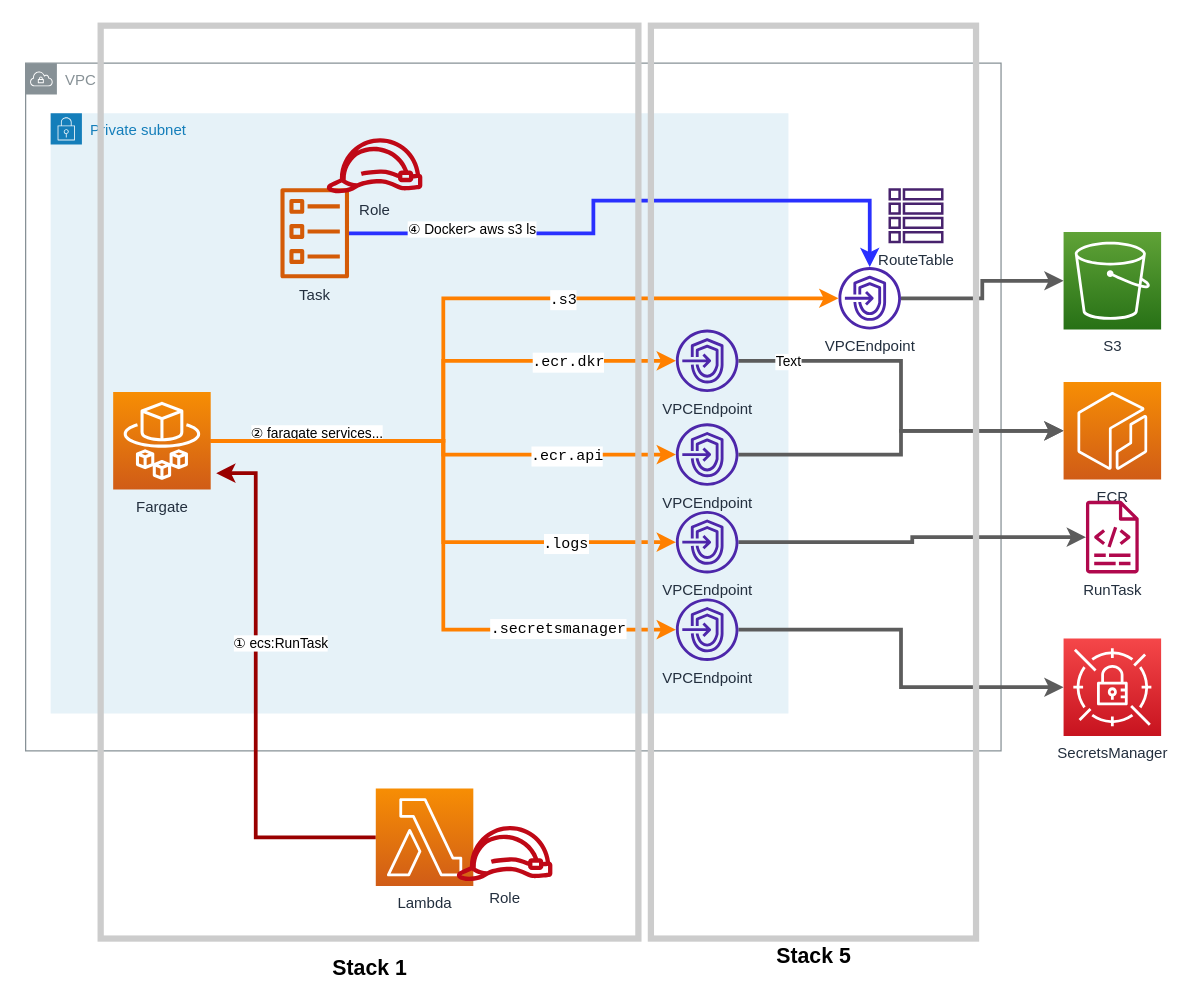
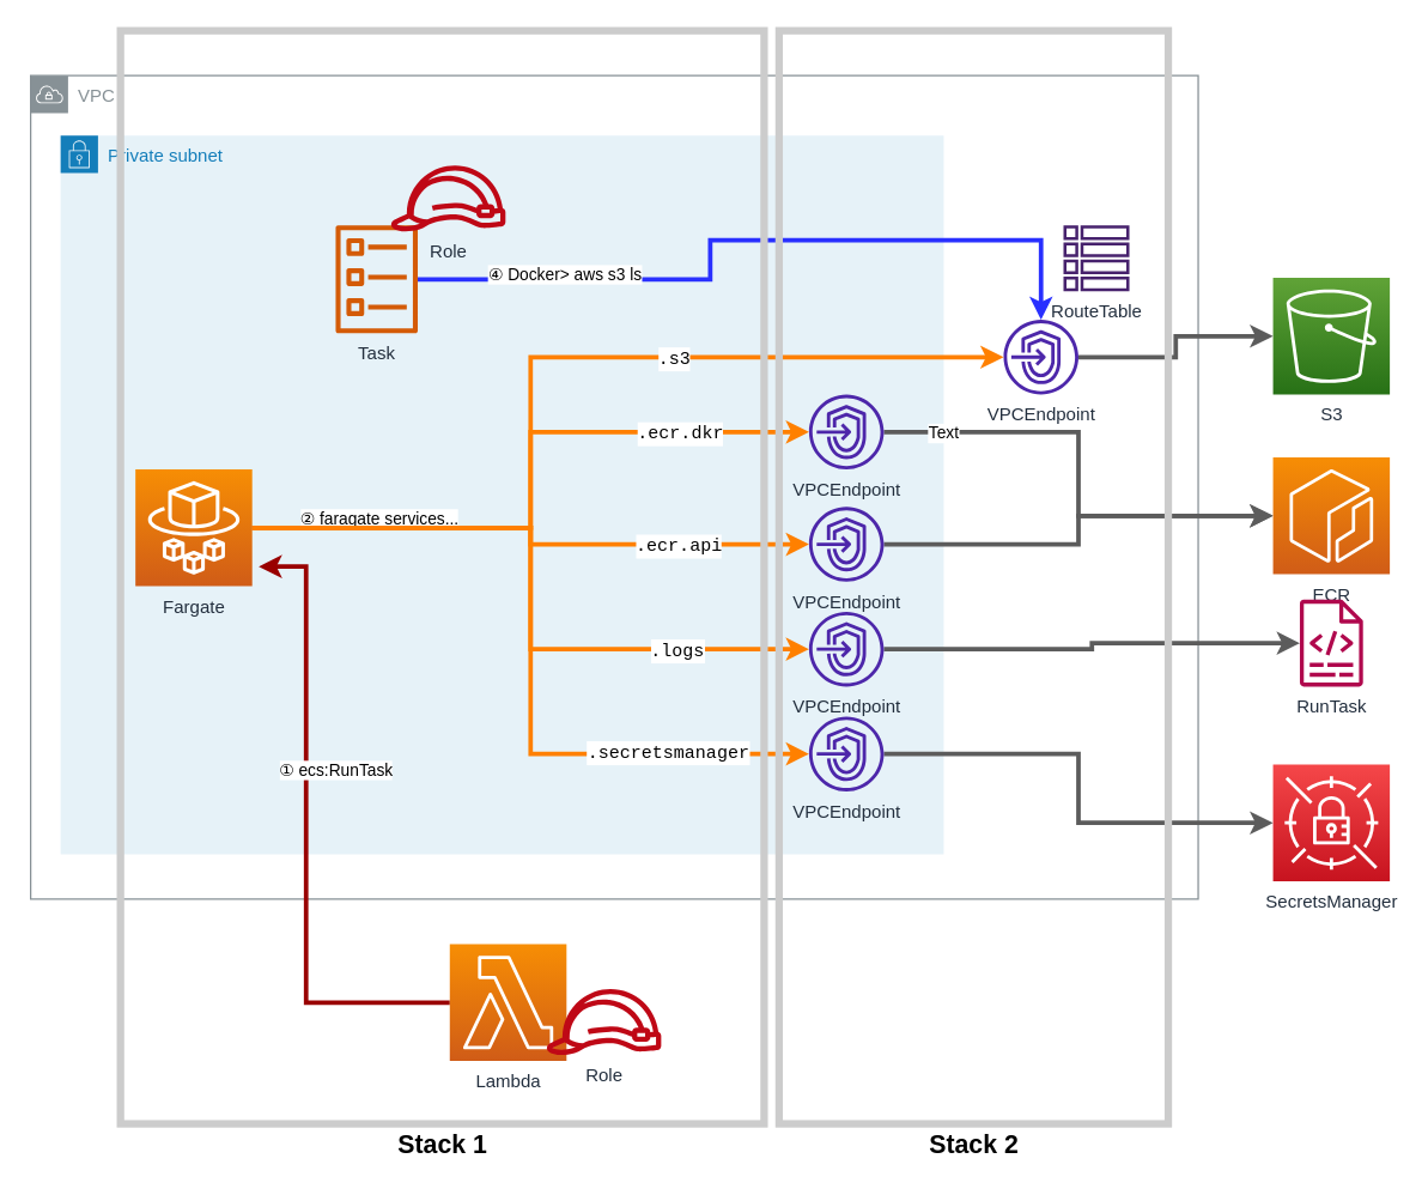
  <mxCell id="0" />
  <mxCell id="1" parent="0" />
  <mxCell id="2" value="VPC" style="sketch=0;outlineConnect=0;gradientColor=none;html=1;whiteSpace=wrap;fontSize=12;fontStyle=0;shape=mxgraph.aws4.group;grIcon=mxgraph.aws4.group_vpc;strokeColor=#879196;fillColor=none;verticalAlign=top;align=left;spacingLeft=30;fontColor=#879196;dashed=0;" vertex="1" parent="1"><mxGeometry x="20" y="50" width="780" height="550" as="geometry" /></mxCell>
  <mxCell id="3" style="edgeStyle=orthogonalEdgeStyle;rounded=0;orthogonalLoop=1;jettySize=auto;html=1;strokeWidth=3;strokeColor=#5C5C5C;" edge="1" parent="1" source="4" target="35"><mxGeometry relative="1" as="geometry" /></mxCell>
  <mxCell id="4" value="VPCEndpoint" style="sketch=0;outlineConnect=0;fontColor=#232F3E;gradientColor=none;fillColor=#4D27AA;strokeColor=none;dashed=0;verticalLabelPosition=bottom;verticalAlign=top;align=center;html=1;fontSize=12;fontStyle=0;aspect=fixed;pointerEvents=1;shape=mxgraph.aws4.endpoints;" vertex="1" parent="1"><mxGeometry x="670" y="213" width="50" height="50" as="geometry" /></mxCell>
  <mxCell id="5" value="Private subnet" style="points=[[0,0],[0.25,0],[0.5,0],[0.75,0],[1,0],[1,0.25],[1,0.5],[1,0.75],[1,1],[0.75,1],[0.5,1],[0.25,1],[0,1],[0,0.75],[0,0.5],[0,0.25]];outlineConnect=0;gradientColor=none;html=1;whiteSpace=wrap;fontSize=12;fontStyle=0;container=1;pointerEvents=0;collapsible=0;recursiveResize=0;shape=mxgraph.aws4.group;grIcon=mxgraph.aws4.group_security_group;grStroke=0;strokeColor=#147EBA;fillColor=#E6F2F8;verticalAlign=top;align=left;spacingLeft=30;fontColor=#147EBA;dashed=0;" vertex="1" parent="1"><mxGeometry x="40" y="90" width="590" height="480" as="geometry" /></mxCell>
  <mxCell id="6" value="Task" style="sketch=0;outlineConnect=0;fontColor=#232F3E;gradientColor=none;fillColor=#D45B07;strokeColor=none;dashed=0;verticalLabelPosition=bottom;verticalAlign=top;align=center;html=1;fontSize=12;fontStyle=0;aspect=fixed;pointerEvents=1;shape=mxgraph.aws4.ecs_task;" vertex="1" parent="5"><mxGeometry x="183.44" y="60" width="55.5" height="72" as="geometry" /></mxCell>
  <mxCell id="7" value="Role" style="sketch=0;outlineConnect=0;fontColor=#232F3E;gradientColor=none;fillColor=#BF0816;strokeColor=none;dashed=0;verticalLabelPosition=bottom;verticalAlign=top;align=center;html=1;fontSize=12;fontStyle=0;aspect=fixed;pointerEvents=1;shape=mxgraph.aws4.role;" vertex="1" parent="5"><mxGeometry x="220" y="20" width="78" height="44" as="geometry" /></mxCell>
  <mxCell id="8" style="edgeStyle=orthogonalEdgeStyle;rounded=0;orthogonalLoop=1;jettySize=auto;html=1;strokeWidth=3;strokeColor=#FF8000;" edge="1" parent="1" source="19" target="22"><mxGeometry relative="1" as="geometry" /></mxCell>
  <mxCell id="9" value="&lt;div style=&quot;font-family: Consolas, &amp;quot;Courier New&amp;quot;, monospace; font-size: 12px; line-height: 16px;&quot;&gt;.ecr.dkr&lt;/div&gt;" style="edgeLabel;html=1;align=center;verticalAlign=middle;resizable=0;points=[];" vertex="1" connectable="0" parent="8"><mxGeometry x="0.601" relative="1" as="geometry"><mxPoint as="offset" /></mxGeometry></mxCell>
  <mxCell id="10" style="edgeStyle=orthogonalEdgeStyle;rounded=0;orthogonalLoop=1;jettySize=auto;html=1;strokeWidth=3;strokeColor=#FF8000;" edge="1" parent="1" source="19" target="24"><mxGeometry relative="1" as="geometry" /></mxCell>
  <mxCell id="11" value="&lt;div style=&quot;font-family: Consolas, &amp;quot;Courier New&amp;quot;, monospace; font-size: 12px; line-height: 16px;&quot;&gt;.ecr.api&lt;/div&gt;" style="edgeLabel;html=1;align=center;verticalAlign=middle;resizable=0;points=[];" vertex="1" connectable="0" parent="10"><mxGeometry x="0.542" y="4" relative="1" as="geometry"><mxPoint y="4" as="offset" /></mxGeometry></mxCell>
  <mxCell id="12" style="edgeStyle=orthogonalEdgeStyle;rounded=0;orthogonalLoop=1;jettySize=auto;html=1;strokeWidth=3;strokeColor=#FF8000;" edge="1" parent="1" source="19" target="26"><mxGeometry relative="1" as="geometry"><Array as="points"><mxPoint x="354" y="352" /><mxPoint x="354" y="433" /></Array></mxGeometry></mxCell>
  <mxCell id="13" value="&lt;div style=&quot;font-family: Consolas, &amp;quot;Courier New&amp;quot;, monospace; font-size: 12px; line-height: 16px;&quot;&gt;.logs&lt;/div&gt;" style="edgeLabel;html=1;align=center;verticalAlign=middle;resizable=0;points=[];" vertex="1" connectable="0" parent="12"><mxGeometry x="0.605" y="1" relative="1" as="geometry"><mxPoint y="1" as="offset" /></mxGeometry></mxCell>
  <mxCell id="14" style="edgeStyle=orthogonalEdgeStyle;rounded=0;orthogonalLoop=1;jettySize=auto;html=1;strokeWidth=3;strokeColor=#FF8000;" edge="1" parent="1" source="19" target="28"><mxGeometry relative="1" as="geometry"><Array as="points"><mxPoint x="354" y="352" /><mxPoint x="354" y="503" /></Array></mxGeometry></mxCell>
  <mxCell id="15" value="② faragate services..." style="edgeLabel;html=1;align=center;verticalAlign=middle;resizable=0;points=[];labelBackgroundColor=default;" vertex="1" connectable="0" parent="14"><mxGeometry x="-0.726" y="-1" relative="1" as="geometry"><mxPoint x="12" y="-8" as="offset" /></mxGeometry></mxCell>
  <mxCell id="16" value="&lt;div style=&quot;font-family: Consolas, &amp;quot;Courier New&amp;quot;, monospace; font-size: 12px; line-height: 16px;&quot;&gt;.secretsmanager&lt;/div&gt;" style="edgeLabel;html=1;align=center;verticalAlign=middle;resizable=0;points=[];" vertex="1" connectable="0" parent="14"><mxGeometry x="0.636" y="2" relative="1" as="geometry"><mxPoint as="offset" /></mxGeometry></mxCell>
  <mxCell id="17" style="edgeStyle=orthogonalEdgeStyle;rounded=0;orthogonalLoop=1;jettySize=auto;html=1;strokeWidth=3;strokeColor=#FF8000;" edge="1" parent="1" source="19" target="4"><mxGeometry relative="1" as="geometry"><Array as="points"><mxPoint x="354" y="352" /><mxPoint x="354" y="238" /></Array></mxGeometry></mxCell>
  <mxCell id="18" value="&lt;div style=&quot;font-family: Consolas, &amp;quot;Courier New&amp;quot;, monospace; font-size: 12px; line-height: 16px;&quot;&gt;.s3&lt;/div&gt;" style="edgeLabel;html=1;align=center;verticalAlign=middle;resizable=0;points=[];" vertex="1" connectable="0" parent="17"><mxGeometry x="0.282" y="1" relative="1" as="geometry"><mxPoint y="1" as="offset" /></mxGeometry></mxCell>
  <mxCell id="19" value="Fargate" style="sketch=0;points=[[0,0,0],[0.25,0,0],[0.5,0,0],[0.75,0,0],[1,0,0],[0,1,0],[0.25,1,0],[0.5,1,0],[0.75,1,0],[1,1,0],[0,0.25,0],[0,0.5,0],[0,0.75,0],[1,0.25,0],[1,0.5,0],[1,0.75,0]];outlineConnect=0;fontColor=#232F3E;gradientColor=#F78E04;gradientDirection=north;fillColor=#D05C17;strokeColor=#ffffff;dashed=0;verticalLabelPosition=bottom;verticalAlign=top;align=center;html=1;fontSize=12;fontStyle=0;aspect=fixed;shape=mxgraph.aws4.resourceIcon;resIcon=mxgraph.aws4.fargate;" vertex="1" parent="1"><mxGeometry x="90" y="313" width="78" height="78" as="geometry" /></mxCell>
  <mxCell id="20" style="edgeStyle=orthogonalEdgeStyle;rounded=0;orthogonalLoop=1;jettySize=auto;html=1;strokeWidth=3;strokeColor=#5C5C5C;" edge="1" parent="1" source="22" target="33"><mxGeometry relative="1" as="geometry" /></mxCell>
  <mxCell id="21" value="Text" style="edgeLabel;html=1;align=center;verticalAlign=middle;resizable=0;points=[];" vertex="1" connectable="0" parent="20"><mxGeometry x="-0.753" relative="1" as="geometry"><mxPoint as="offset" /></mxGeometry></mxCell>
  <mxCell id="22" value="VPCEndpoint" style="sketch=0;outlineConnect=0;fontColor=#232F3E;gradientColor=none;fillColor=#4D27AA;strokeColor=none;dashed=0;verticalLabelPosition=bottom;verticalAlign=top;align=center;html=1;fontSize=12;fontStyle=0;aspect=fixed;pointerEvents=1;shape=mxgraph.aws4.endpoints;" vertex="1" parent="1"><mxGeometry x="540" y="263" width="50" height="50" as="geometry" /></mxCell>
  <mxCell id="23" style="edgeStyle=orthogonalEdgeStyle;rounded=0;orthogonalLoop=1;jettySize=auto;html=1;entryX=0;entryY=0.5;entryDx=0;entryDy=0;entryPerimeter=0;strokeWidth=3;strokeColor=#5C5C5C;" edge="1" parent="1" source="24" target="33"><mxGeometry relative="1" as="geometry" /></mxCell>
  <mxCell id="24" value="VPCEndpoint" style="sketch=0;outlineConnect=0;fontColor=#232F3E;gradientColor=none;fillColor=#4D27AA;strokeColor=none;dashed=0;verticalLabelPosition=bottom;verticalAlign=top;align=center;html=1;fontSize=12;fontStyle=0;aspect=fixed;pointerEvents=1;shape=mxgraph.aws4.endpoints;" vertex="1" parent="1"><mxGeometry x="540" y="338" width="50" height="50" as="geometry" /></mxCell>
  <mxCell id="25" style="edgeStyle=orthogonalEdgeStyle;rounded=0;orthogonalLoop=1;jettySize=auto;html=1;strokeWidth=3;strokeColor=#5C5C5C;" edge="1" parent="1" source="26" target="34"><mxGeometry relative="1" as="geometry" /></mxCell>
  <mxCell id="26" value="VPCEndpoint" style="sketch=0;outlineConnect=0;fontColor=#232F3E;gradientColor=none;fillColor=#4D27AA;strokeColor=none;dashed=0;verticalLabelPosition=bottom;verticalAlign=top;align=center;html=1;fontSize=12;fontStyle=0;aspect=fixed;pointerEvents=1;shape=mxgraph.aws4.endpoints;" vertex="1" parent="1"><mxGeometry x="540" y="408" width="50" height="50" as="geometry" /></mxCell>
  <mxCell id="27" style="edgeStyle=orthogonalEdgeStyle;rounded=0;orthogonalLoop=1;jettySize=auto;html=1;strokeWidth=3;strokeColor=#5C5C5C;" edge="1" parent="1" source="28" target="36"><mxGeometry relative="1" as="geometry" /></mxCell>
  <mxCell id="28" value="VPCEndpoint" style="sketch=0;outlineConnect=0;fontColor=#232F3E;gradientColor=none;fillColor=#4D27AA;strokeColor=none;dashed=0;verticalLabelPosition=bottom;verticalAlign=top;align=center;html=1;fontSize=12;fontStyle=0;aspect=fixed;pointerEvents=1;shape=mxgraph.aws4.endpoints;" vertex="1" parent="1"><mxGeometry x="540" y="478" width="50" height="50" as="geometry" /></mxCell>
  <mxCell id="29" style="edgeStyle=orthogonalEdgeStyle;rounded=0;orthogonalLoop=1;jettySize=auto;html=1;entryX=1;entryY=0.75;entryDx=0;entryDy=0;entryPerimeter=0;fillColor=#f8cecc;strokeColor=#990000;strokeWidth=3;exitX=0;exitY=0.5;exitDx=0;exitDy=0;exitPerimeter=0;" edge="1" parent="1" source="31"><mxGeometry relative="1" as="geometry"><mxPoint x="324.38" y="705.359" as="sourcePoint" /><mxPoint x="172.38" y="377.83" as="targetPoint" /><Array as="points"><mxPoint x="204" y="669" /><mxPoint x="204" y="378" /></Array></mxGeometry></mxCell>
  <mxCell id="30" value="① ecs:RunTask" style="edgeLabel;html=1;align=center;verticalAlign=middle;resizable=0;points=[];labelBackgroundColor=default;" vertex="1" connectable="0" parent="29"><mxGeometry x="-0.06" relative="1" as="geometry"><mxPoint x="19" y="-55" as="offset" /></mxGeometry></mxCell>
  <mxCell id="31" value="Lambda" style="sketch=0;points=[[0,0,0],[0.25,0,0],[0.5,0,0],[0.75,0,0],[1,0,0],[0,1,0],[0.25,1,0],[0.5,1,0],[0.75,1,0],[1,1,0],[0,0.25,0],[0,0.5,0],[0,0.75,0],[1,0.25,0],[1,0.5,0],[1,0.75,0]];outlineConnect=0;fontColor=#232F3E;gradientColor=#F78E04;gradientDirection=north;fillColor=#D05C17;strokeColor=#ffffff;dashed=0;verticalLabelPosition=bottom;verticalAlign=top;align=center;html=1;fontSize=12;fontStyle=0;aspect=fixed;shape=mxgraph.aws4.resourceIcon;resIcon=mxgraph.aws4.lambda;" vertex="1" parent="1"><mxGeometry x="300" y="630" width="78" height="78" as="geometry" /></mxCell>
  <mxCell id="32" value="Role" style="sketch=0;outlineConnect=0;fontColor=#232F3E;gradientColor=none;fillColor=#BF0816;strokeColor=none;dashed=0;verticalLabelPosition=bottom;verticalAlign=top;align=center;html=1;fontSize=12;fontStyle=0;aspect=fixed;pointerEvents=1;shape=mxgraph.aws4.role;" vertex="1" parent="1"><mxGeometry x="364" y="660" width="78" height="44" as="geometry" /></mxCell>
  <mxCell id="33" value="ECR" style="sketch=0;points=[[0,0,0],[0.25,0,0],[0.5,0,0],[0.75,0,0],[1,0,0],[0,1,0],[0.25,1,0],[0.5,1,0],[0.75,1,0],[1,1,0],[0,0.25,0],[0,0.5,0],[0,0.75,0],[1,0.25,0],[1,0.5,0],[1,0.75,0]];outlineConnect=0;fontColor=#232F3E;gradientColor=#F78E04;gradientDirection=north;fillColor=#D05C17;strokeColor=#ffffff;dashed=0;verticalLabelPosition=bottom;verticalAlign=top;align=center;html=1;fontSize=12;fontStyle=0;aspect=fixed;shape=mxgraph.aws4.resourceIcon;resIcon=mxgraph.aws4.ecr;" vertex="1" parent="1"><mxGeometry x="850" y="305" width="78" height="78" as="geometry" /></mxCell>
  <mxCell id="34" value="RunTask" style="sketch=0;outlineConnect=0;fontColor=#232F3E;gradientColor=none;fillColor=#B0084D;strokeColor=none;dashed=0;verticalLabelPosition=bottom;verticalAlign=top;align=center;html=1;fontSize=12;fontStyle=0;aspect=fixed;pointerEvents=1;shape=mxgraph.aws4.logs;" vertex="1" parent="1"><mxGeometry x="850" y="400" width="78" height="58" as="geometry" /></mxCell>
  <mxCell id="35" value="S3" style="sketch=0;points=[[0,0,0],[0.25,0,0],[0.5,0,0],[0.75,0,0],[1,0,0],[0,1,0],[0.25,1,0],[0.5,1,0],[0.75,1,0],[1,1,0],[0,0.25,0],[0,0.5,0],[0,0.75,0],[1,0.25,0],[1,0.5,0],[1,0.75,0]];outlineConnect=0;fontColor=#232F3E;gradientColor=#60A337;gradientDirection=north;fillColor=#277116;strokeColor=#ffffff;dashed=0;verticalLabelPosition=bottom;verticalAlign=top;align=center;html=1;fontSize=12;fontStyle=0;aspect=fixed;shape=mxgraph.aws4.resourceIcon;resIcon=mxgraph.aws4.s3;" vertex="1" parent="1"><mxGeometry x="850" y="185" width="78" height="78" as="geometry" /></mxCell>
  <mxCell id="36" value="SecretsManager" style="sketch=0;points=[[0,0,0],[0.25,0,0],[0.5,0,0],[0.75,0,0],[1,0,0],[0,1,0],[0.25,1,0],[0.5,1,0],[0.75,1,0],[1,1,0],[0,0.25,0],[0,0.5,0],[0,0.75,0],[1,0.25,0],[1,0.5,0],[1,0.75,0]];outlineConnect=0;fontColor=#232F3E;gradientColor=#F54749;gradientDirection=north;fillColor=#C7131F;strokeColor=#ffffff;dashed=0;verticalLabelPosition=bottom;verticalAlign=top;align=center;html=1;fontSize=12;fontStyle=0;aspect=fixed;shape=mxgraph.aws4.resourceIcon;resIcon=mxgraph.aws4.secrets_manager;" vertex="1" parent="1"><mxGeometry x="850" y="510" width="78" height="78" as="geometry" /></mxCell>
  <mxCell id="37" style="edgeStyle=orthogonalEdgeStyle;rounded=0;orthogonalLoop=1;jettySize=auto;html=1;strokeColor=#2930FF;strokeWidth=3;" edge="1" parent="1" source="6" target="4"><mxGeometry relative="1" as="geometry"><Array as="points"><mxPoint x="474" y="186" /><mxPoint x="474" y="160" /><mxPoint x="695" y="160" /></Array></mxGeometry></mxCell>
  <mxCell id="38" value="④ Docker&amp;gt; aws s3 ls" style="edgeLabel;html=1;align=center;verticalAlign=middle;resizable=0;points=[];" vertex="1" connectable="0" parent="37"><mxGeometry x="-0.603" y="4" relative="1" as="geometry"><mxPoint as="offset" /></mxGeometry></mxCell>
  <mxCell id="39" value="" style="rounded=0;whiteSpace=wrap;html=1;fillColor=none;strokeWidth=5;strokeColor=#CCCCCC;glass=1;" vertex="1" parent="1"><mxGeometry x="80" y="20" width="430" height="730" as="geometry" /></mxCell>
  <mxCell id="40" value="RouteTable" style="sketch=0;outlineConnect=0;fontColor=#232F3E;gradientColor=none;fillColor=#47226d;strokeColor=none;dashed=0;verticalLabelPosition=bottom;verticalAlign=top;align=center;html=1;fontSize=12;fontStyle=0;aspect=fixed;pointerEvents=1;shape=mxgraph.aws4.table;" vertex="1" parent="1"><mxGeometry x="710" y="150" width="44" height="44" as="geometry" /></mxCell>
  <mxCell id="41" value="" style="rounded=0;whiteSpace=wrap;html=1;fillColor=none;strokeWidth=5;strokeColor=#CCCCCC;glass=1;" vertex="1" parent="1"><mxGeometry x="520" y="20" width="260" height="730" as="geometry" /></mxCell>
- <mxCell id="42" value="Stack 1" style="text;html=1;align=center;verticalAlign=middle;resizable=0;points=[];autosize=1;strokeColor=none;fillColor=none;fontStyle=1;fontSize=17;" vertex="1" parent="1"><mxGeometry x="255" y="760" width="80" height="30" as="geometry" /></mxCell>
- <mxCell id="43" value="Stack 5" style="text;html=1;align=center;verticalAlign=middle;resizable=0;points=[];autosize=1;strokeColor=none;fillColor=none;fontStyle=1;fontSize=17;" vertex="1" parent="1"><mxGeometry x="610" y="750" width="80" height="30" as="geometry" /></mxCell>
+ <mxCell id="42" value="Stack 1" style="text;html=1;align=center;verticalAlign=middle;resizable=0;points=[];autosize=1;strokeColor=none;fillColor=none;fontStyle=1;fontSize=17;" vertex="1" parent="1"><mxGeometry x="255" y="750" width="80" height="30" as="geometry" /></mxCell>
+ <mxCell id="43" value="Stack 2" style="text;html=1;align=center;verticalAlign=middle;resizable=0;points=[];autosize=1;strokeColor=none;fillColor=none;fontStyle=1;fontSize=17;" vertex="1" parent="1"><mxGeometry x="610" y="750" width="80" height="30" as="geometry" /></mxCell>
